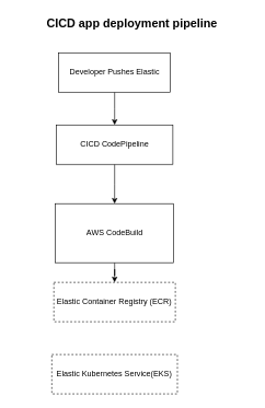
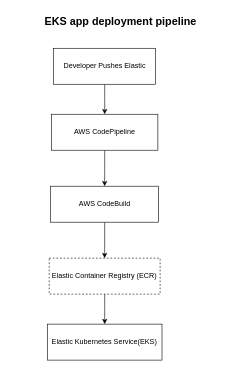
  <mxCell id="0" />
  <mxCell id="1" parent="0" />
  <mxCell id="2" style="edgeStyle=orthogonalEdgeStyle;rounded=0;orthogonalLoop=1;jettySize=auto;html=1;" edge="1" parent="1" source="3" target="5"><mxGeometry relative="1" as="geometry" /></mxCell>
  <mxCell id="3" value="Developer Pushes Elastic" style="rounded=0;whiteSpace=wrap;html=1;" vertex="1" parent="1"><mxGeometry x="88.75" y="80" width="170" height="60" as="geometry" /></mxCell>
  <mxCell id="4" style="edgeStyle=orthogonalEdgeStyle;rounded=0;orthogonalLoop=1;jettySize=auto;html=1;entryX=0.5;entryY=0;entryDx=0;entryDy=0;" edge="1" parent="1" source="5" target="7"><mxGeometry relative="1" as="geometry" /></mxCell>
- <mxCell id="5" value="CICD CodePipeline" style="rounded=0;whiteSpace=wrap;html=1;" vertex="1" parent="1"><mxGeometry x="85" y="190" width="177.5" height="60" as="geometry" /></mxCell>
+ <mxCell id="5" value="AWS CodePipeline" style="rounded=0;whiteSpace=wrap;html=1;" vertex="1" parent="1"><mxGeometry x="85" y="190" width="177.5" height="60" as="geometry" /></mxCell>
  <mxCell id="6" style="edgeStyle=orthogonalEdgeStyle;rounded=0;orthogonalLoop=1;jettySize=auto;html=1;entryX=0.5;entryY=0;entryDx=0;entryDy=0;" edge="1" parent="1" source="7" target="9"><mxGeometry relative="1" as="geometry" /></mxCell>
- <mxCell id="7" value="AWS CodeBuild" style="rounded=0;whiteSpace=wrap;html=1;" vertex="1" parent="1"><mxGeometry x="83.75" y="310" width="180" height="90" as="geometry" /></mxCell>
+ <mxCell id="7" value="AWS CodeBuild" style="rounded=0;whiteSpace=wrap;html=1;" vertex="1" parent="1"><mxGeometry x="83.75" y="310" width="180" height="60" as="geometry" /></mxCell>
+ <mxCell id="8" value="" style="edgeStyle=orthogonalEdgeStyle;rounded=0;orthogonalLoop=1;jettySize=auto;html=1;" edge="1" parent="1" source="9" target="10"><mxGeometry relative="1" as="geometry" /></mxCell>
  <mxCell id="9" value="Elastic Container Registry (ECR)" style="rounded=0;whiteSpace=wrap;html=1;dashed=1;" vertex="1" parent="1"><mxGeometry x="81.25" y="430" width="185" height="60" as="geometry" /></mxCell>
- <mxCell id="10" value="Elastic Kubernetes Service(EKS)" style="rounded=0;whiteSpace=wrap;html=1;dashed=1;" vertex="1" parent="1"><mxGeometry x="78.13" y="540" width="191.25" height="60" as="geometry" /></mxCell>
- <mxCell id="11" value="&lt;b&gt;&lt;font style=&quot;font-size: 18px;&quot;&gt;CICD app deployment pipeline&lt;/font&gt;&lt;/b&gt;" style="text;html=1;align=center;verticalAlign=middle;whiteSpace=wrap;rounded=0;" vertex="1" parent="1"><mxGeometry x="20" y="20" width="360.62" height="30" as="geometry" /></mxCell>
+ <mxCell id="10" value="Elastic Kubernetes Service(EKS)" style="rounded=0;whiteSpace=wrap;html=1;" vertex="1" parent="1"><mxGeometry x="78.13" y="540" width="191.25" height="60" as="geometry" /></mxCell>
+ <mxCell id="11" value="&lt;b&gt;&lt;font style=&quot;font-size: 18px;&quot;&gt;EKS app deployment pipeline&lt;/font&gt;&lt;/b&gt;" style="text;html=1;align=center;verticalAlign=middle;whiteSpace=wrap;rounded=0;" vertex="1" parent="1"><mxGeometry x="20" y="20" width="360.62" height="30" as="geometry" /></mxCell>
